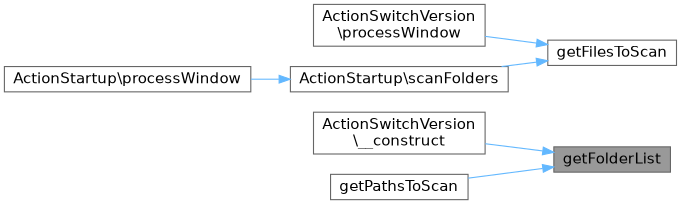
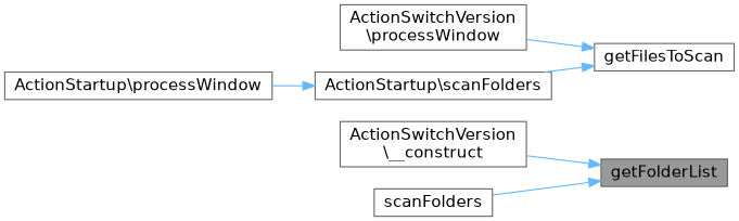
  digraph {
    rankdir=RL
    node [color=grey40 fillcolor=white fontname=Helvetica fontsize=14 shape=box style=filled]
    edge [color=steelblue1 dir=back fontname=Helvetica fontsize=14 labelfontname=Helvetica labelfontsize=14 style=solid]
    n1 [color=gray40 fillcolor=grey60 fontcolor=black height=0.2 label=getFolderList width=0.4]
    n2 [height=0.2 label="ActionSwitchVersion\l\\__construct" width=0.4]
-   n3 [height=0.2 label=getPathsToScan width=0.4]
+   n3 [height=0.2 label=scanFolders width=0.4]
    n4 [height=0.2 label=getFilesToScan width=0.4]
    n5 [height=0.2 label="ActionSwitchVersion\l\\processWindow" width=0.4]
    n6 [height=0.2 label="ActionStartup\\scanFolders" width=0.4]
    n7 [height=0.2 label="ActionStartup\\processWindow" width=0.4]
    n1 -> n2
    n1 -> n3
    n4 -> n5
    n4 -> n6
    n6 -> n7
  }
